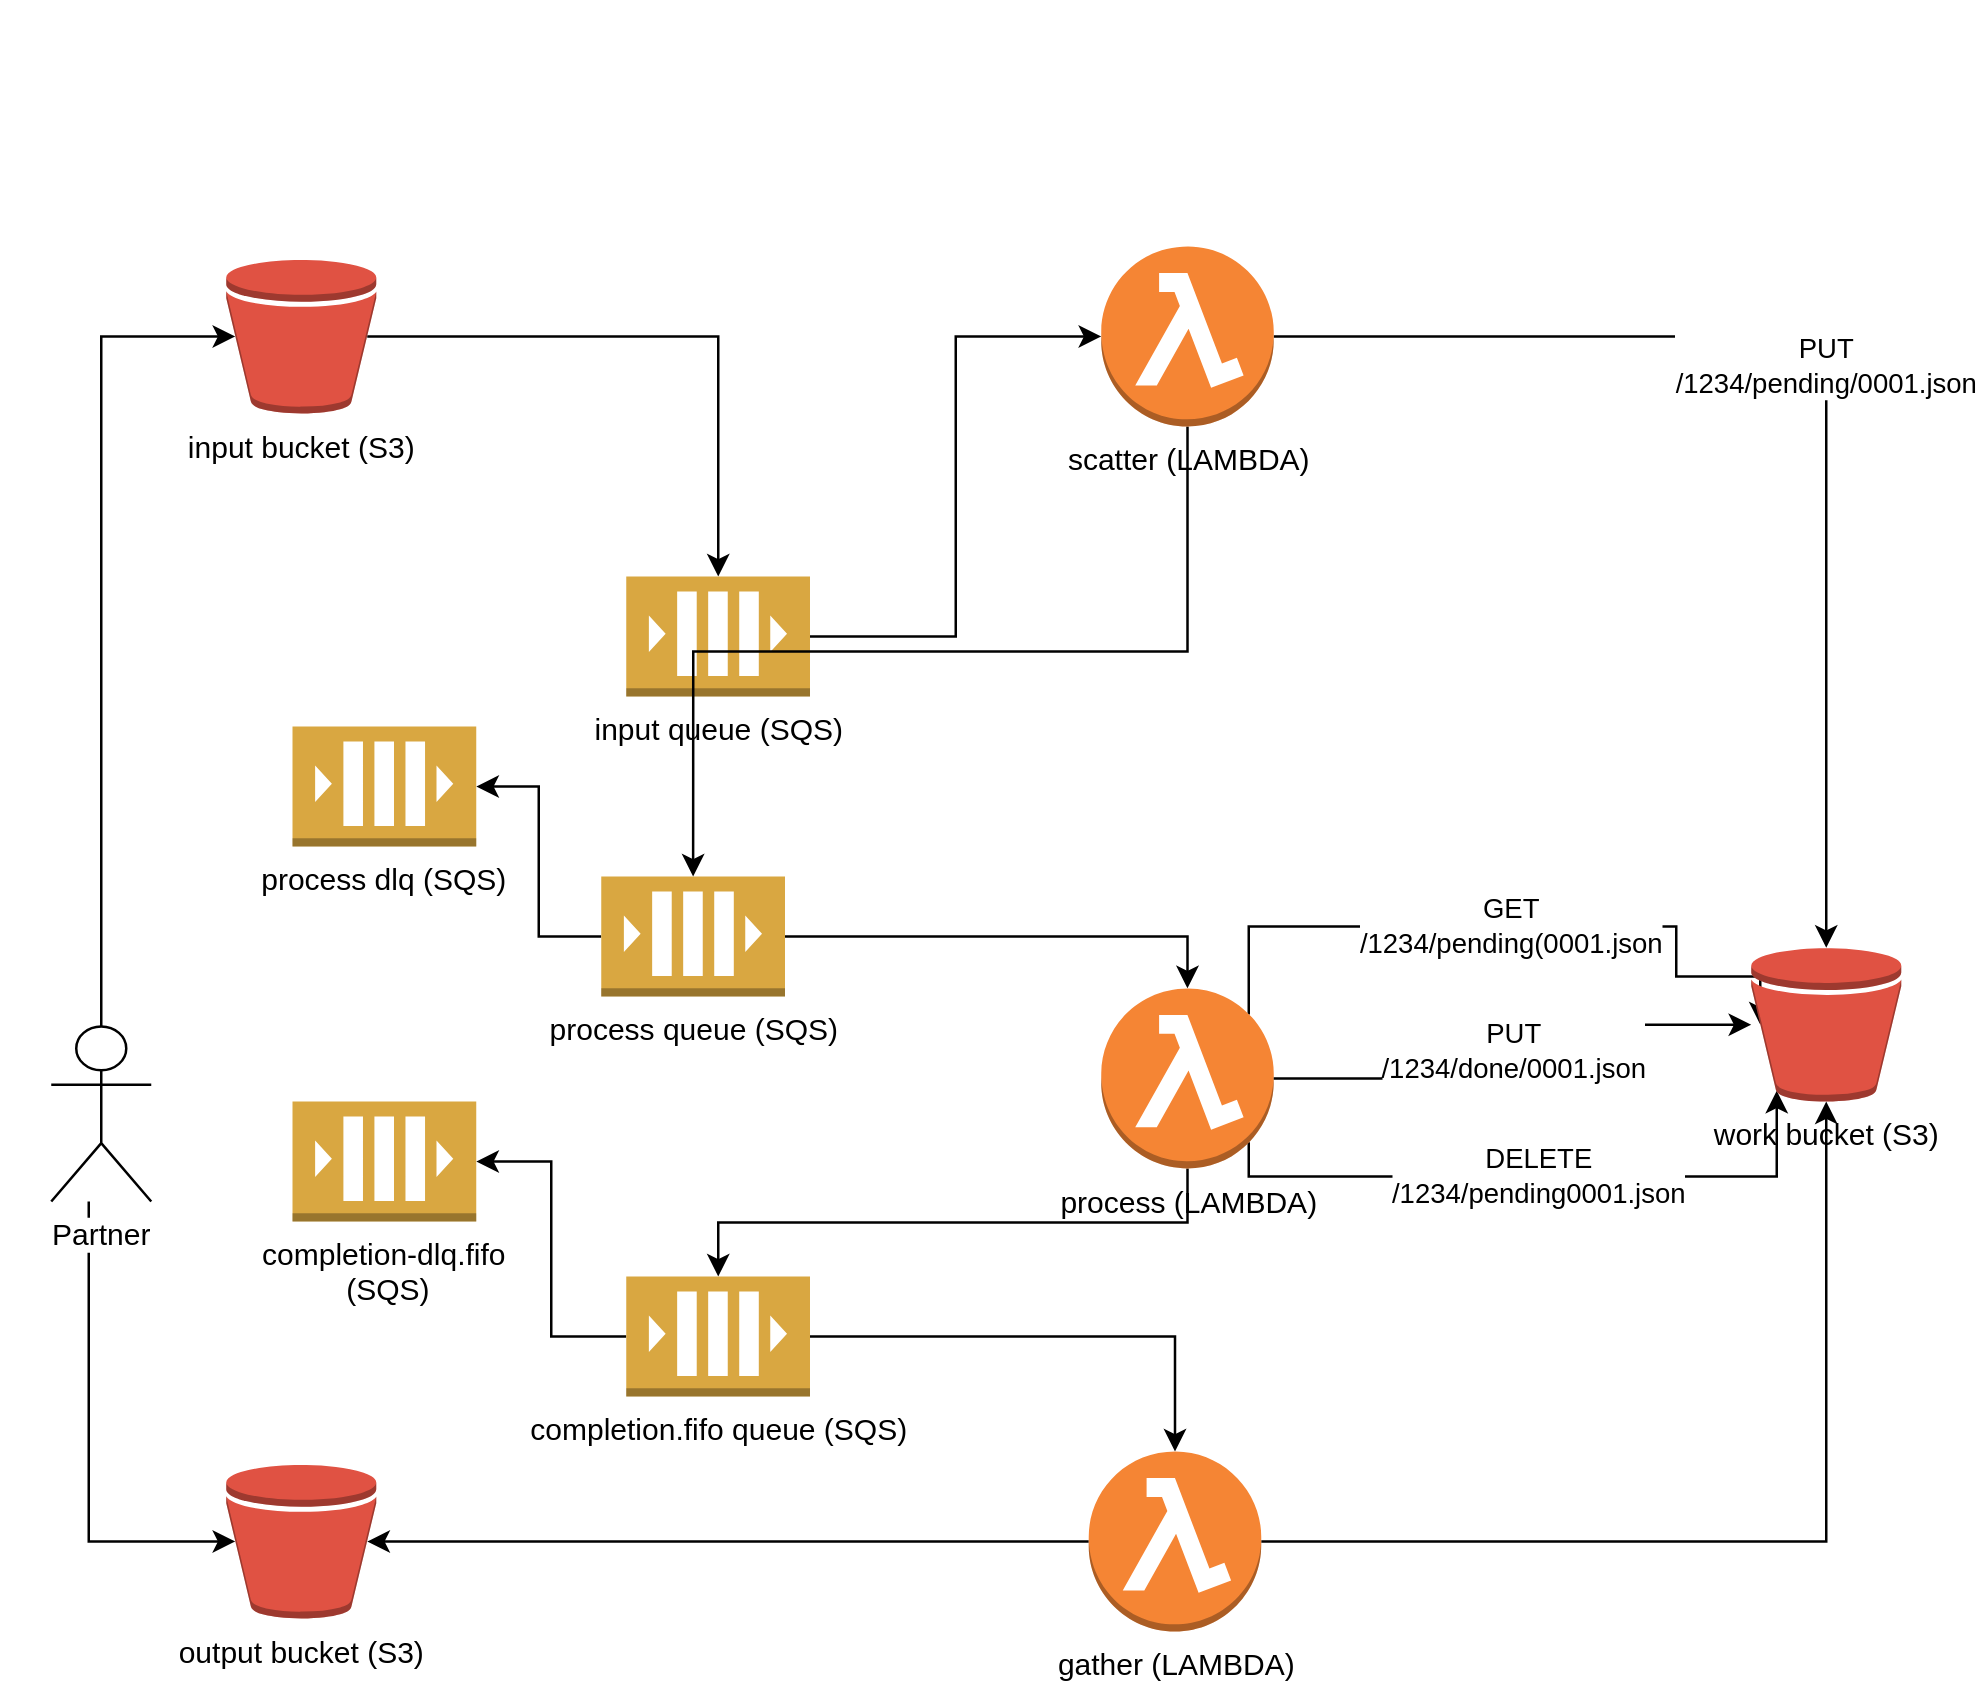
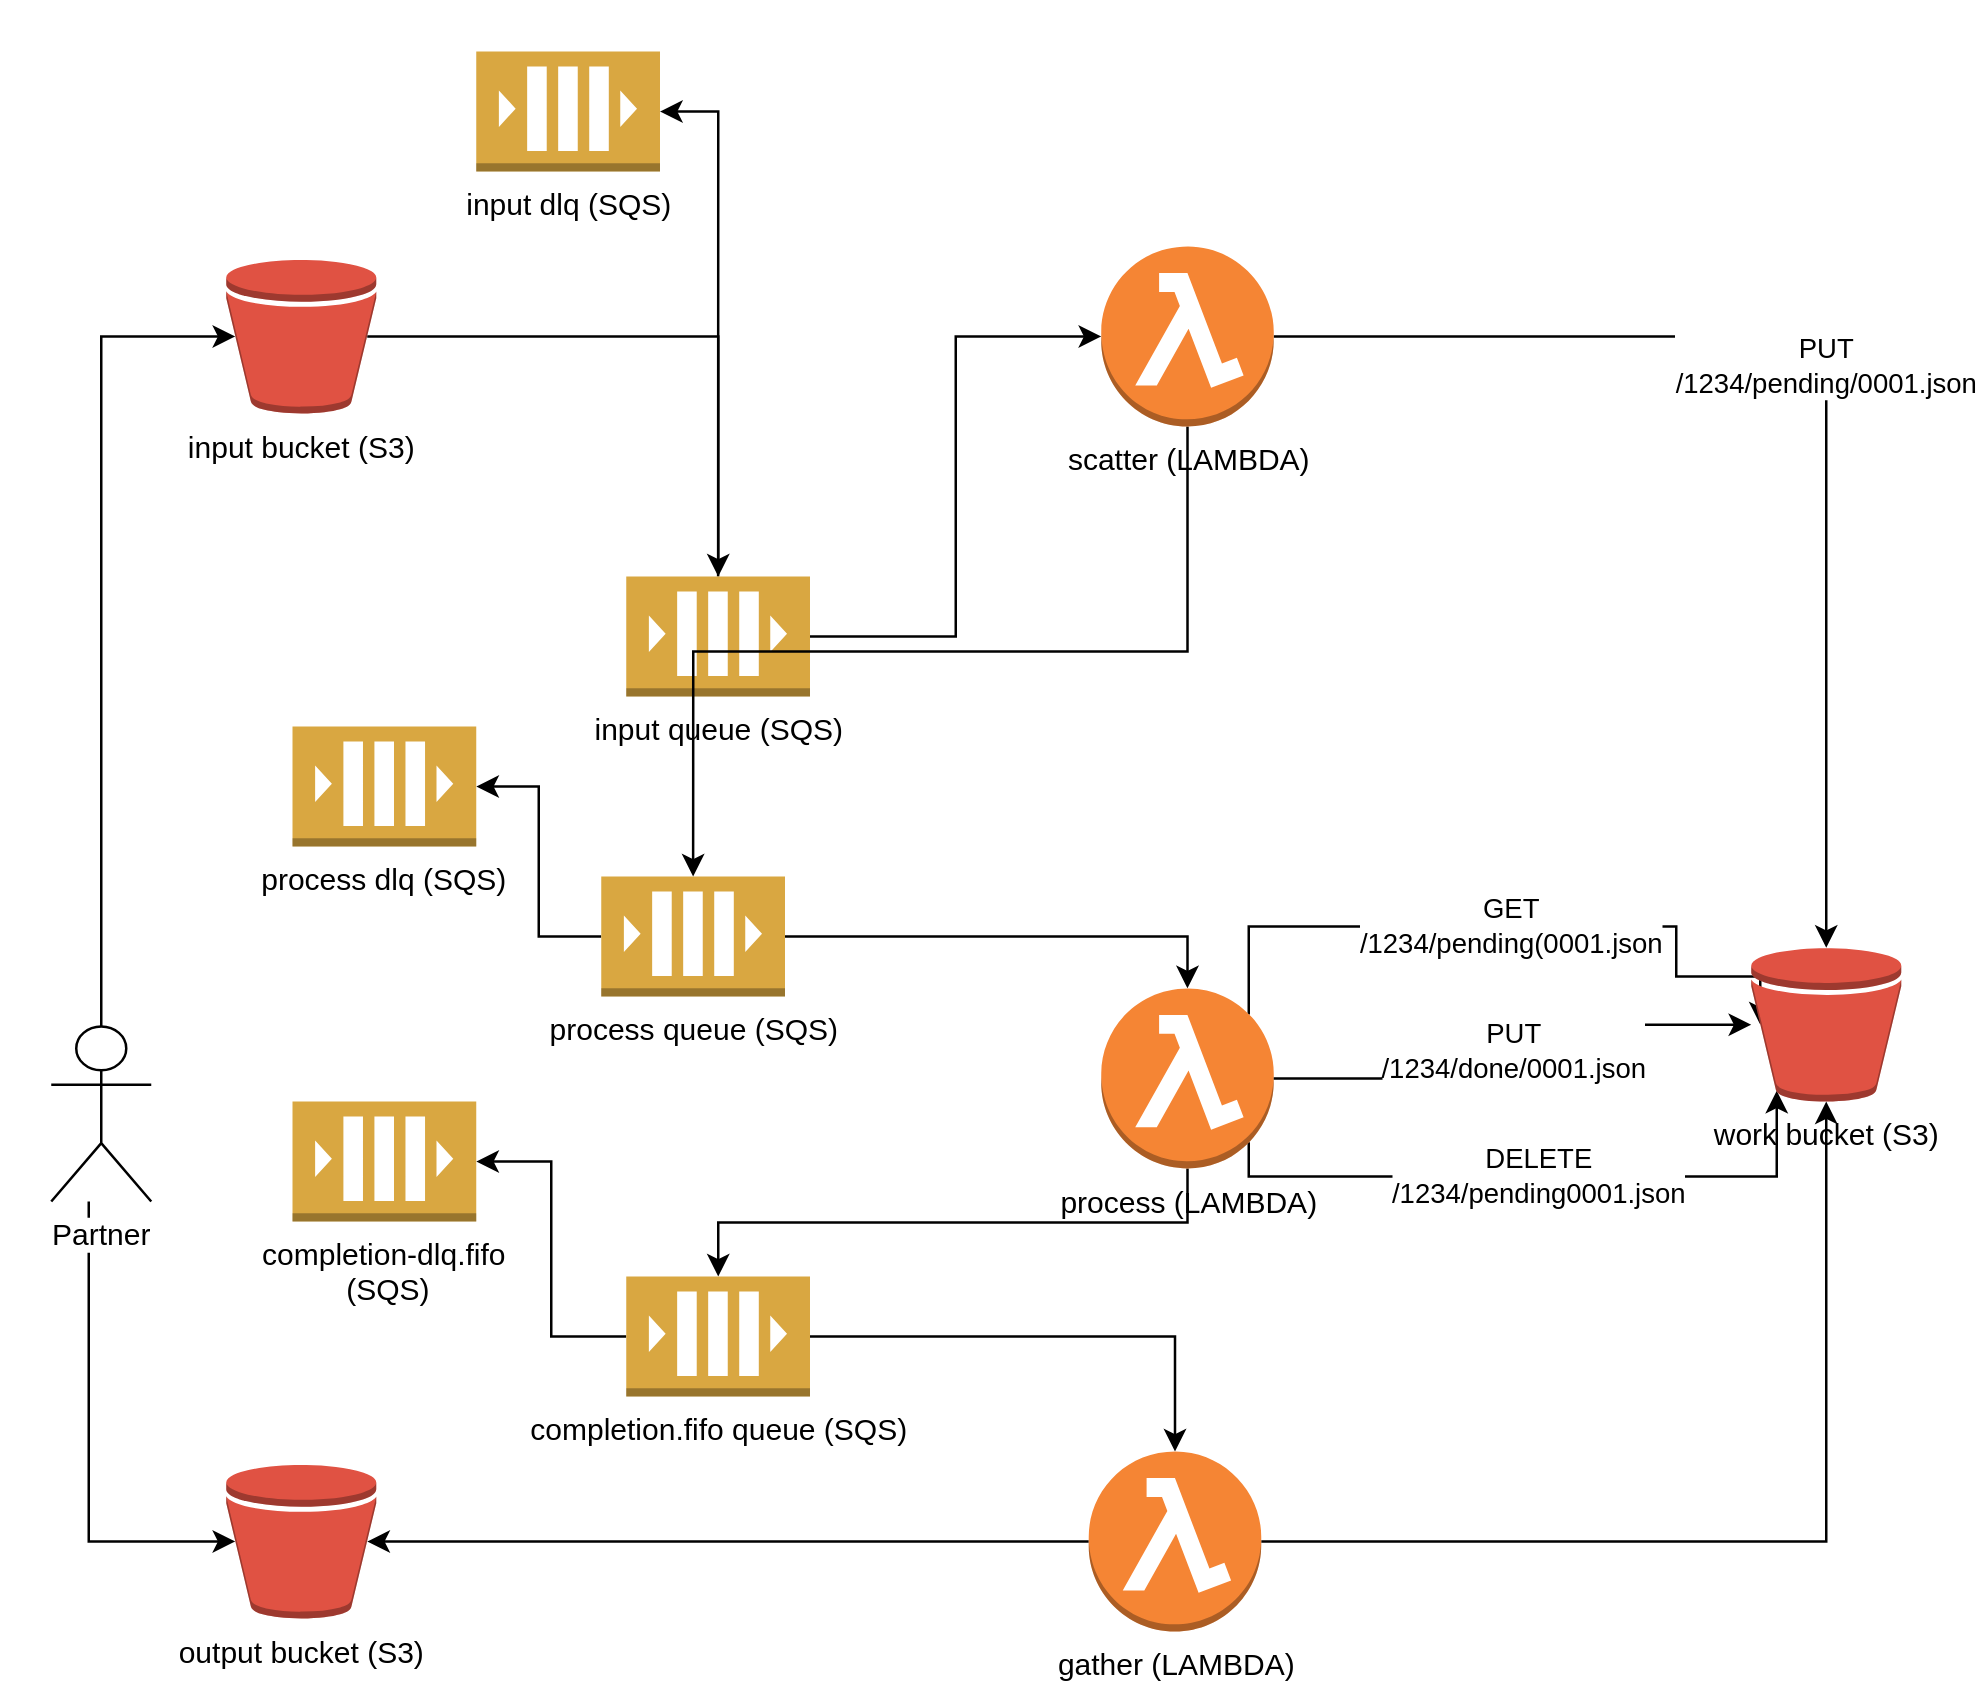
  <mxCell id="0" />
  <mxCell id="1" parent="0" />
  <mxCell id="2" style="edgeStyle=orthogonalEdgeStyle;rounded=0;orthogonalLoop=1;jettySize=auto;html=1;exitX=0.94;exitY=0.5;exitDx=0;exitDy=0;exitPerimeter=0;" edge="1" parent="1" source="3" target="6"><mxGeometry relative="1" as="geometry" /></mxCell>
  <mxCell id="3" value="input bucket (S3)" style="outlineConnect=0;dashed=0;verticalLabelPosition=bottom;verticalAlign=top;align=center;html=1;shape=mxgraph.aws3.bucket;fillColor=#E05243;gradientColor=none;" vertex="1" parent="1"><mxGeometry x="90" y="103.25" width="60" height="61.5" as="geometry" /></mxCell>
  <mxCell id="4" style="edgeStyle=orthogonalEdgeStyle;rounded=0;orthogonalLoop=1;jettySize=auto;html=1;exitX=1;exitY=0.5;exitDx=0;exitDy=0;exitPerimeter=0;entryX=0;entryY=0.5;entryDx=0;entryDy=0;entryPerimeter=0;" edge="1" parent="1" source="6" target="21"><mxGeometry relative="1" as="geometry" /></mxCell>
+ <mxCell id="5" style="edgeStyle=orthogonalEdgeStyle;rounded=0;orthogonalLoop=1;jettySize=auto;html=1;exitX=0.5;exitY=0;exitDx=0;exitDy=0;exitPerimeter=0;entryX=1;entryY=0.5;entryDx=0;entryDy=0;entryPerimeter=0;" edge="1" parent="1" source="6" target="28"><mxGeometry relative="1" as="geometry" /></mxCell>
  <mxCell id="6" value="input queue (SQS)" style="outlineConnect=0;dashed=0;verticalLabelPosition=bottom;verticalAlign=top;align=center;html=1;shape=mxgraph.aws3.queue;fillColor=#D9A741;gradientColor=none;" vertex="1" parent="1"><mxGeometry x="250" y="230" width="73.5" height="48" as="geometry" /></mxCell>
  <mxCell id="7" value="GET&lt;br&gt;/1234/pending(0001.json" style="edgeStyle=orthogonalEdgeStyle;rounded=0;orthogonalLoop=1;jettySize=auto;html=1;exitX=0.855;exitY=0.145;exitDx=0;exitDy=0;exitPerimeter=0;entryX=0.06;entryY=0.5;entryDx=0;entryDy=0;entryPerimeter=0;" edge="1" parent="1" source="10" target="11"><mxGeometry relative="1" as="geometry"><Array as="points"><mxPoint x="499" y="370" /><mxPoint x="670" y="370" /><mxPoint x="670" y="390" /><mxPoint x="704" y="390" /></Array></mxGeometry></mxCell>
  <mxCell id="8" style="edgeStyle=orthogonalEdgeStyle;rounded=0;orthogonalLoop=1;jettySize=auto;html=1;exitX=0.5;exitY=1;exitDx=0;exitDy=0;exitPerimeter=0;" edge="1" parent="1" source="10" target="15"><mxGeometry relative="1" as="geometry" /></mxCell>
  <mxCell id="9" value="DELETE&lt;br&gt;/1234/pending0001.json" style="edgeStyle=orthogonalEdgeStyle;rounded=0;orthogonalLoop=1;jettySize=auto;html=1;exitX=0.855;exitY=0.855;exitDx=0;exitDy=0;exitPerimeter=0;entryX=0.17;entryY=0.93;entryDx=0;entryDy=0;entryPerimeter=0;" edge="1" parent="1" source="10" target="11"><mxGeometry relative="1" as="geometry"><Array as="points"><mxPoint x="499" y="470" /><mxPoint x="710" y="470" /></Array></mxGeometry></mxCell>
  <mxCell id="10" value="process (LAMBDA)" style="outlineConnect=0;dashed=0;verticalLabelPosition=bottom;verticalAlign=top;align=center;html=1;shape=mxgraph.aws3.lambda_function;fillColor=#F58534;gradientColor=none;" vertex="1" parent="1"><mxGeometry x="440" y="394.75" width="69" height="72" as="geometry" /></mxCell>
  <mxCell id="11" value="work bucket (S3)" style="outlineConnect=0;dashed=0;verticalLabelPosition=bottom;verticalAlign=top;align=center;html=1;shape=mxgraph.aws3.bucket;fillColor=#E05243;gradientColor=none;" vertex="1" parent="1"><mxGeometry x="700" y="378.5" width="60" height="61.5" as="geometry" /></mxCell>
  <mxCell id="12" value="output bucket (S3)" style="outlineConnect=0;dashed=0;verticalLabelPosition=bottom;verticalAlign=top;align=center;html=1;shape=mxgraph.aws3.bucket;fillColor=#E05243;gradientColor=none;" vertex="1" parent="1"><mxGeometry x="90" y="585.25" width="60" height="61.5" as="geometry" /></mxCell>
  <mxCell id="13" style="edgeStyle=orthogonalEdgeStyle;rounded=0;orthogonalLoop=1;jettySize=auto;html=1;exitX=1;exitY=0.5;exitDx=0;exitDy=0;exitPerimeter=0;entryX=0.5;entryY=0;entryDx=0;entryDy=0;entryPerimeter=0;" edge="1" parent="1" source="15" target="24"><mxGeometry relative="1" as="geometry" /></mxCell>
  <mxCell id="14" style="edgeStyle=orthogonalEdgeStyle;rounded=0;orthogonalLoop=1;jettySize=auto;html=1;exitX=0;exitY=0.5;exitDx=0;exitDy=0;exitPerimeter=0;entryX=1;entryY=0.5;entryDx=0;entryDy=0;entryPerimeter=0;" edge="1" parent="1" source="15" target="30"><mxGeometry relative="1" as="geometry" /></mxCell>
  <mxCell id="15" value="completion.fifo queue (SQS)" style="outlineConnect=0;dashed=0;verticalLabelPosition=bottom;verticalAlign=top;align=center;html=1;shape=mxgraph.aws3.queue;fillColor=#D9A741;gradientColor=none;" vertex="1" parent="1"><mxGeometry x="250" y="510" width="73.5" height="48" as="geometry" /></mxCell>
  <mxCell id="16" style="edgeStyle=orthogonalEdgeStyle;rounded=0;orthogonalLoop=1;jettySize=auto;html=1;exitX=1;exitY=0.5;exitDx=0;exitDy=0;exitPerimeter=0;entryX=0.5;entryY=0;entryDx=0;entryDy=0;entryPerimeter=0;" edge="1" parent="1" source="18" target="10"><mxGeometry relative="1" as="geometry" /></mxCell>
  <mxCell id="17" style="edgeStyle=orthogonalEdgeStyle;rounded=0;orthogonalLoop=1;jettySize=auto;html=1;exitX=0;exitY=0.5;exitDx=0;exitDy=0;exitPerimeter=0;entryX=1;entryY=0.5;entryDx=0;entryDy=0;entryPerimeter=0;" edge="1" parent="1" source="18" target="29"><mxGeometry relative="1" as="geometry" /></mxCell>
  <mxCell id="18" value="process&amp;nbsp;queue (SQS)" style="outlineConnect=0;dashed=0;verticalLabelPosition=bottom;verticalAlign=top;align=center;html=1;shape=mxgraph.aws3.queue;fillColor=#D9A741;gradientColor=none;" vertex="1" parent="1"><mxGeometry x="240" y="350" width="73.5" height="48" as="geometry" /></mxCell>
  <mxCell id="19" value="PUT&lt;br&gt;/1234/pending/0001.json" style="edgeStyle=orthogonalEdgeStyle;rounded=0;orthogonalLoop=1;jettySize=auto;html=1;exitX=1;exitY=0.5;exitDx=0;exitDy=0;exitPerimeter=0;entryX=0.5;entryY=0;entryDx=0;entryDy=0;entryPerimeter=0;" edge="1" parent="1" source="21" target="11"><mxGeometry relative="1" as="geometry" /></mxCell>
  <mxCell id="20" style="edgeStyle=orthogonalEdgeStyle;rounded=0;orthogonalLoop=1;jettySize=auto;html=1;exitX=0.5;exitY=1;exitDx=0;exitDy=0;exitPerimeter=0;entryX=0.5;entryY=0;entryDx=0;entryDy=0;entryPerimeter=0;" edge="1" parent="1" source="21" target="18"><mxGeometry relative="1" as="geometry" /></mxCell>
  <mxCell id="21" value="scatter (LAMBDA)" style="outlineConnect=0;dashed=0;verticalLabelPosition=bottom;verticalAlign=top;align=center;html=1;shape=mxgraph.aws3.lambda_function;fillColor=#F58534;gradientColor=none;" vertex="1" parent="1"><mxGeometry x="440" y="98" width="69" height="72" as="geometry" /></mxCell>
  <mxCell id="22" style="edgeStyle=orthogonalEdgeStyle;rounded=0;orthogonalLoop=1;jettySize=auto;html=1;exitX=1;exitY=0.5;exitDx=0;exitDy=0;exitPerimeter=0;entryX=0.5;entryY=1;entryDx=0;entryDy=0;entryPerimeter=0;" edge="1" parent="1" source="24" target="11"><mxGeometry relative="1" as="geometry" /></mxCell>
  <mxCell id="23" style="edgeStyle=orthogonalEdgeStyle;rounded=0;orthogonalLoop=1;jettySize=auto;html=1;exitX=0;exitY=0.5;exitDx=0;exitDy=0;exitPerimeter=0;entryX=0.94;entryY=0.5;entryDx=0;entryDy=0;entryPerimeter=0;" edge="1" parent="1" source="24" target="12"><mxGeometry relative="1" as="geometry" /></mxCell>
  <mxCell id="24" value="gather (LAMBDA)" style="outlineConnect=0;dashed=0;verticalLabelPosition=bottom;verticalAlign=top;align=center;html=1;shape=mxgraph.aws3.lambda_function;fillColor=#F58534;gradientColor=none;" vertex="1" parent="1"><mxGeometry x="435" y="580" width="69" height="72" as="geometry" /></mxCell>
  <mxCell id="25" style="edgeStyle=orthogonalEdgeStyle;rounded=0;orthogonalLoop=1;jettySize=auto;html=1;entryX=0.06;entryY=0.5;entryDx=0;entryDy=0;entryPerimeter=0;" edge="1" parent="1" source="27" target="3"><mxGeometry relative="1" as="geometry"><Array as="points"><mxPoint x="40" y="134" /></Array></mxGeometry></mxCell>
  <mxCell id="26" style="edgeStyle=orthogonalEdgeStyle;rounded=0;orthogonalLoop=1;jettySize=auto;html=1;entryX=0.06;entryY=0.5;entryDx=0;entryDy=0;entryPerimeter=0;" edge="1" parent="1" source="27" target="12"><mxGeometry relative="1" as="geometry"><mxPoint x="35" y="520" as="sourcePoint" /><Array as="points"><mxPoint x="35" y="616" /></Array></mxGeometry></mxCell>
  <mxCell id="27" value="Partner" style="shape=umlActor;verticalLabelPosition=bottom;labelBackgroundColor=#ffffff;verticalAlign=top;html=1;outlineConnect=0;" vertex="1" parent="1"><mxGeometry x="20" y="410" width="40" height="70" as="geometry" /></mxCell>
+ <mxCell id="28" value="input dlq (SQS)" style="outlineConnect=0;dashed=0;verticalLabelPosition=bottom;verticalAlign=top;align=center;html=1;shape=mxgraph.aws3.queue;fillColor=#D9A741;gradientColor=none;" vertex="1" parent="1"><mxGeometry x="190" y="20" width="73.5" height="48" as="geometry" /></mxCell>
  <mxCell id="29" value="process dlq (SQS)" style="outlineConnect=0;dashed=0;verticalLabelPosition=bottom;verticalAlign=top;align=center;html=1;shape=mxgraph.aws3.queue;fillColor=#D9A741;gradientColor=none;" vertex="1" parent="1"><mxGeometry x="116.5" y="290" width="73.5" height="48" as="geometry" /></mxCell>
  <mxCell id="30" value="completion-dlq.fifo&lt;br&gt;&amp;nbsp;(SQS)" style="outlineConnect=0;dashed=0;verticalLabelPosition=bottom;verticalAlign=top;align=center;html=1;shape=mxgraph.aws3.queue;fillColor=#D9A741;gradientColor=none;" vertex="1" parent="1"><mxGeometry x="116.5" y="440" width="73.5" height="48" as="geometry" /></mxCell>
  <mxCell id="31" value="PUT&lt;br&gt;/1234/done/0001.json" style="edgeStyle=orthogonalEdgeStyle;rounded=0;orthogonalLoop=1;jettySize=auto;html=1;exitX=1;exitY=0.5;exitDx=0;exitDy=0;exitPerimeter=0;" edge="1" parent="1" source="10" target="11"><mxGeometry relative="1" as="geometry"><mxPoint x="508.995" y="415.19" as="sourcePoint" /><mxPoint x="713.6" y="438.75" as="targetPoint" /></mxGeometry></mxCell>
